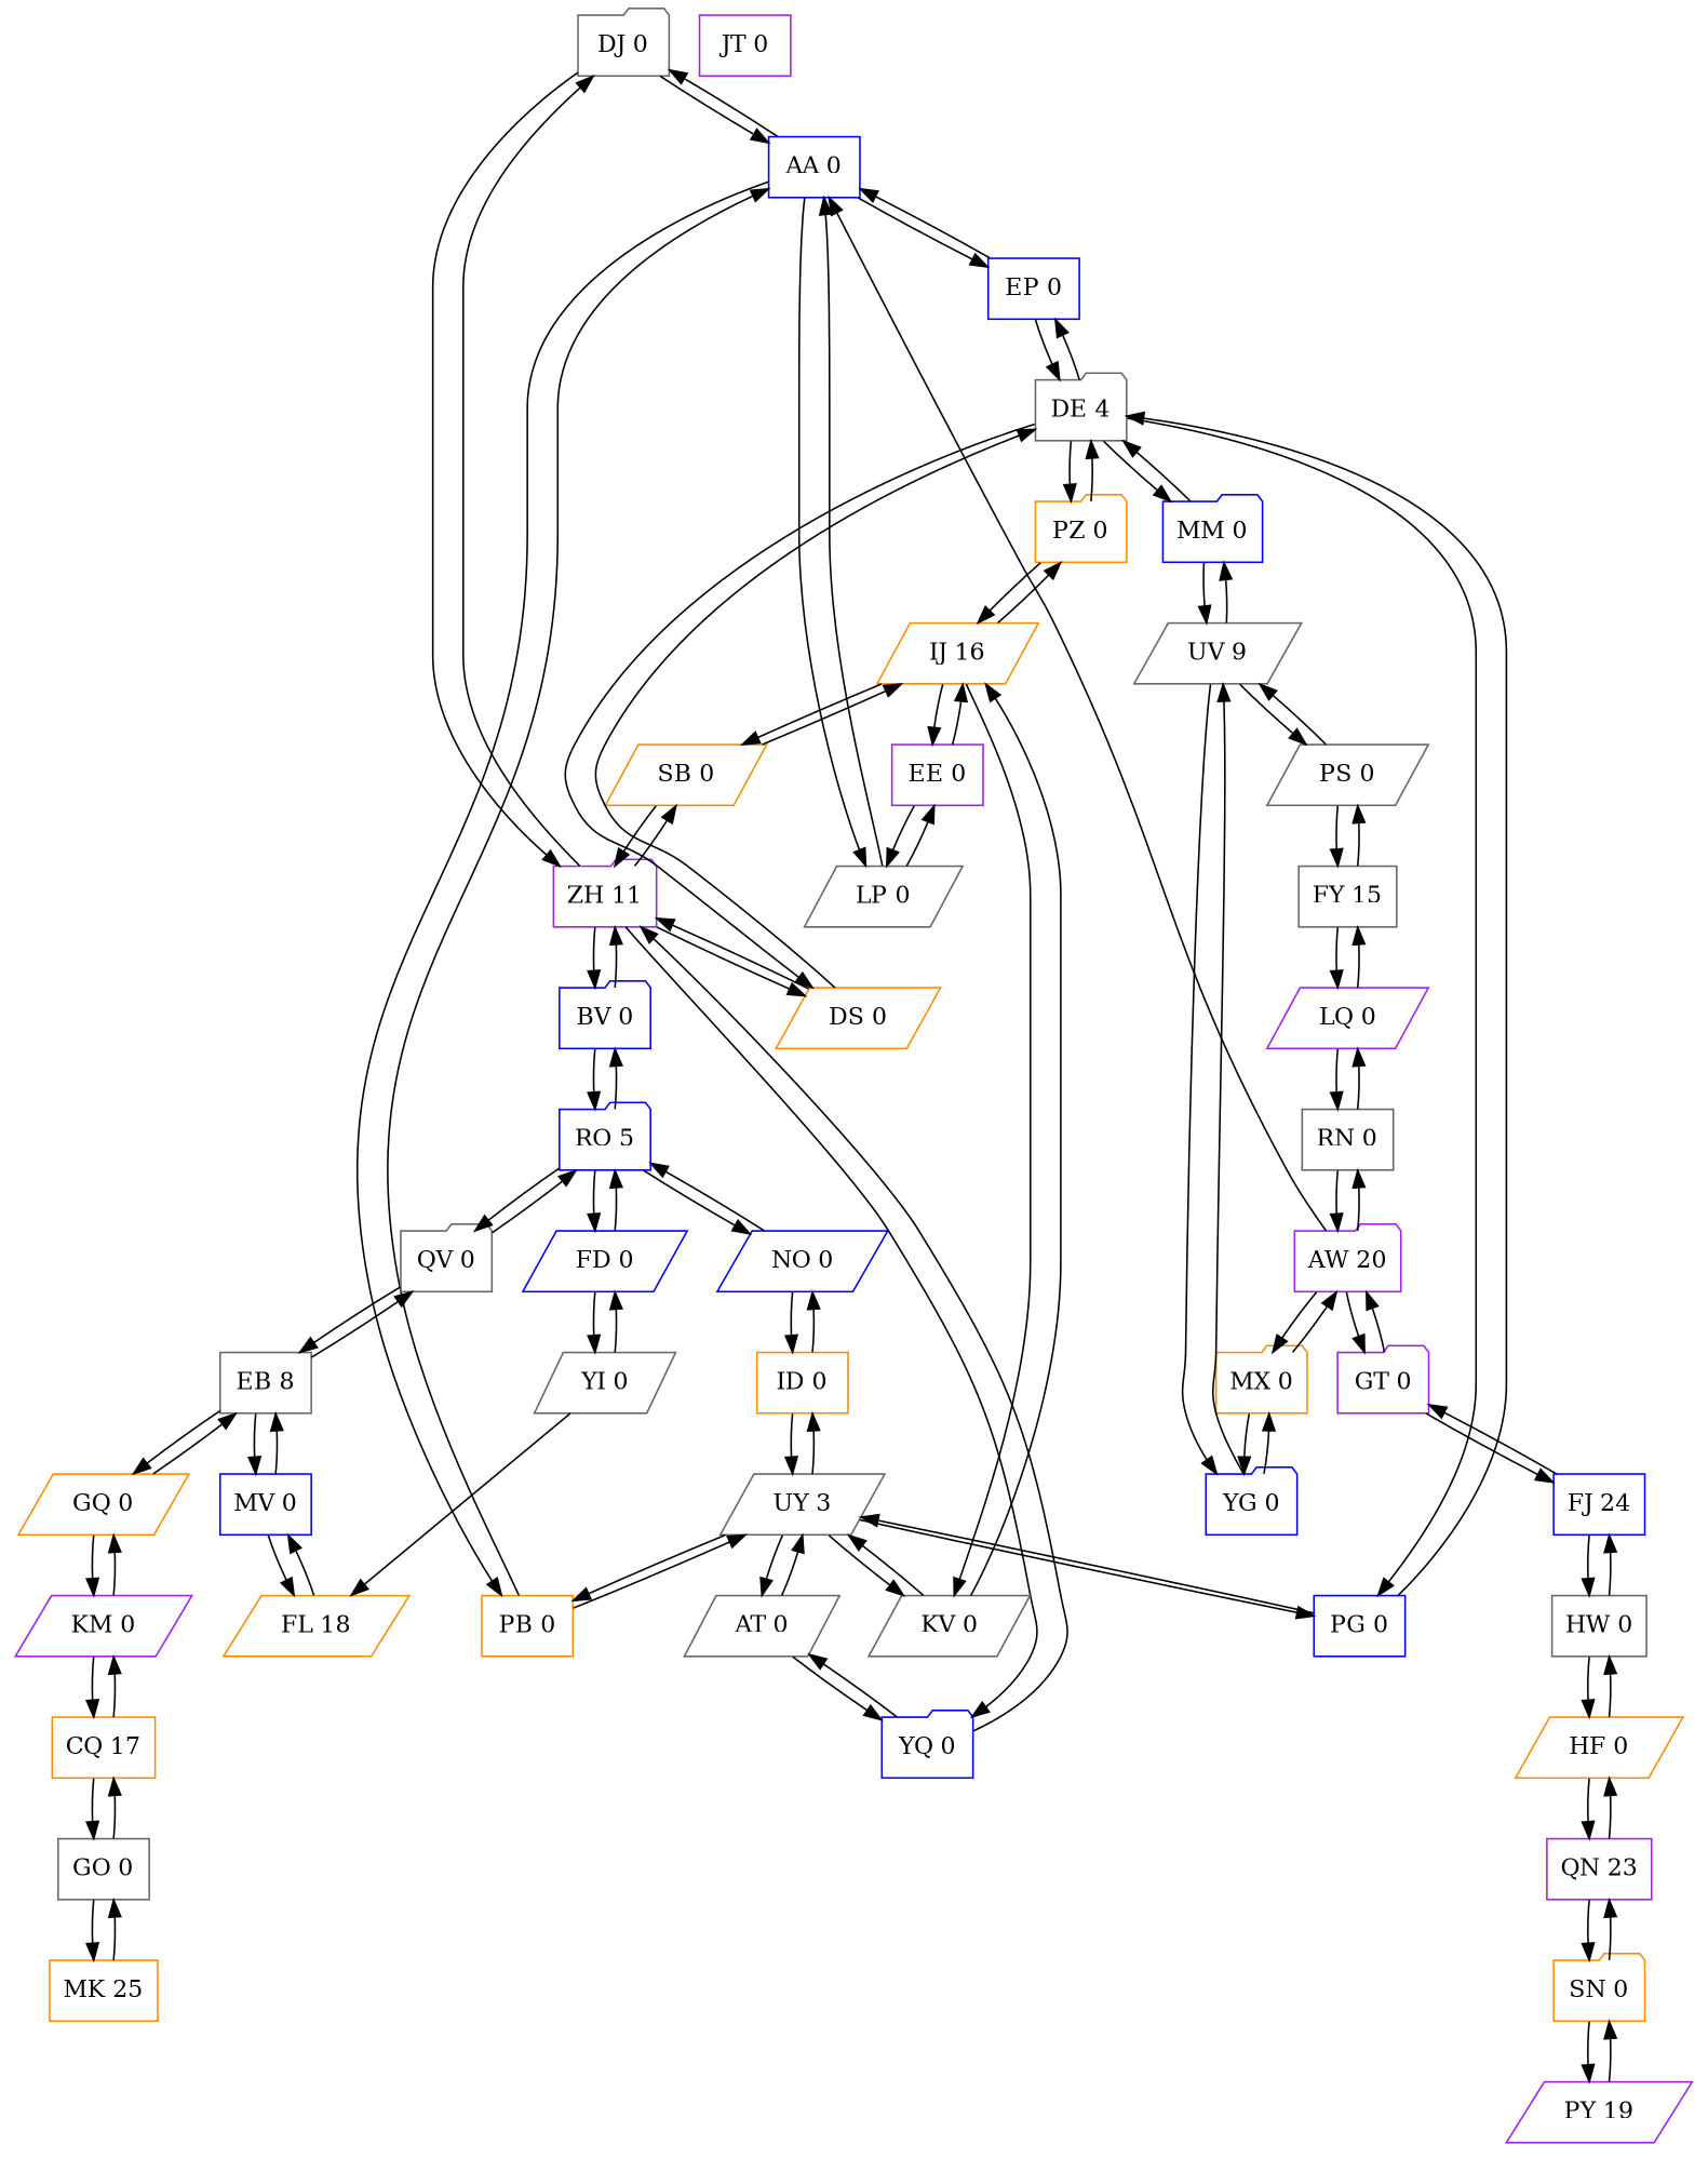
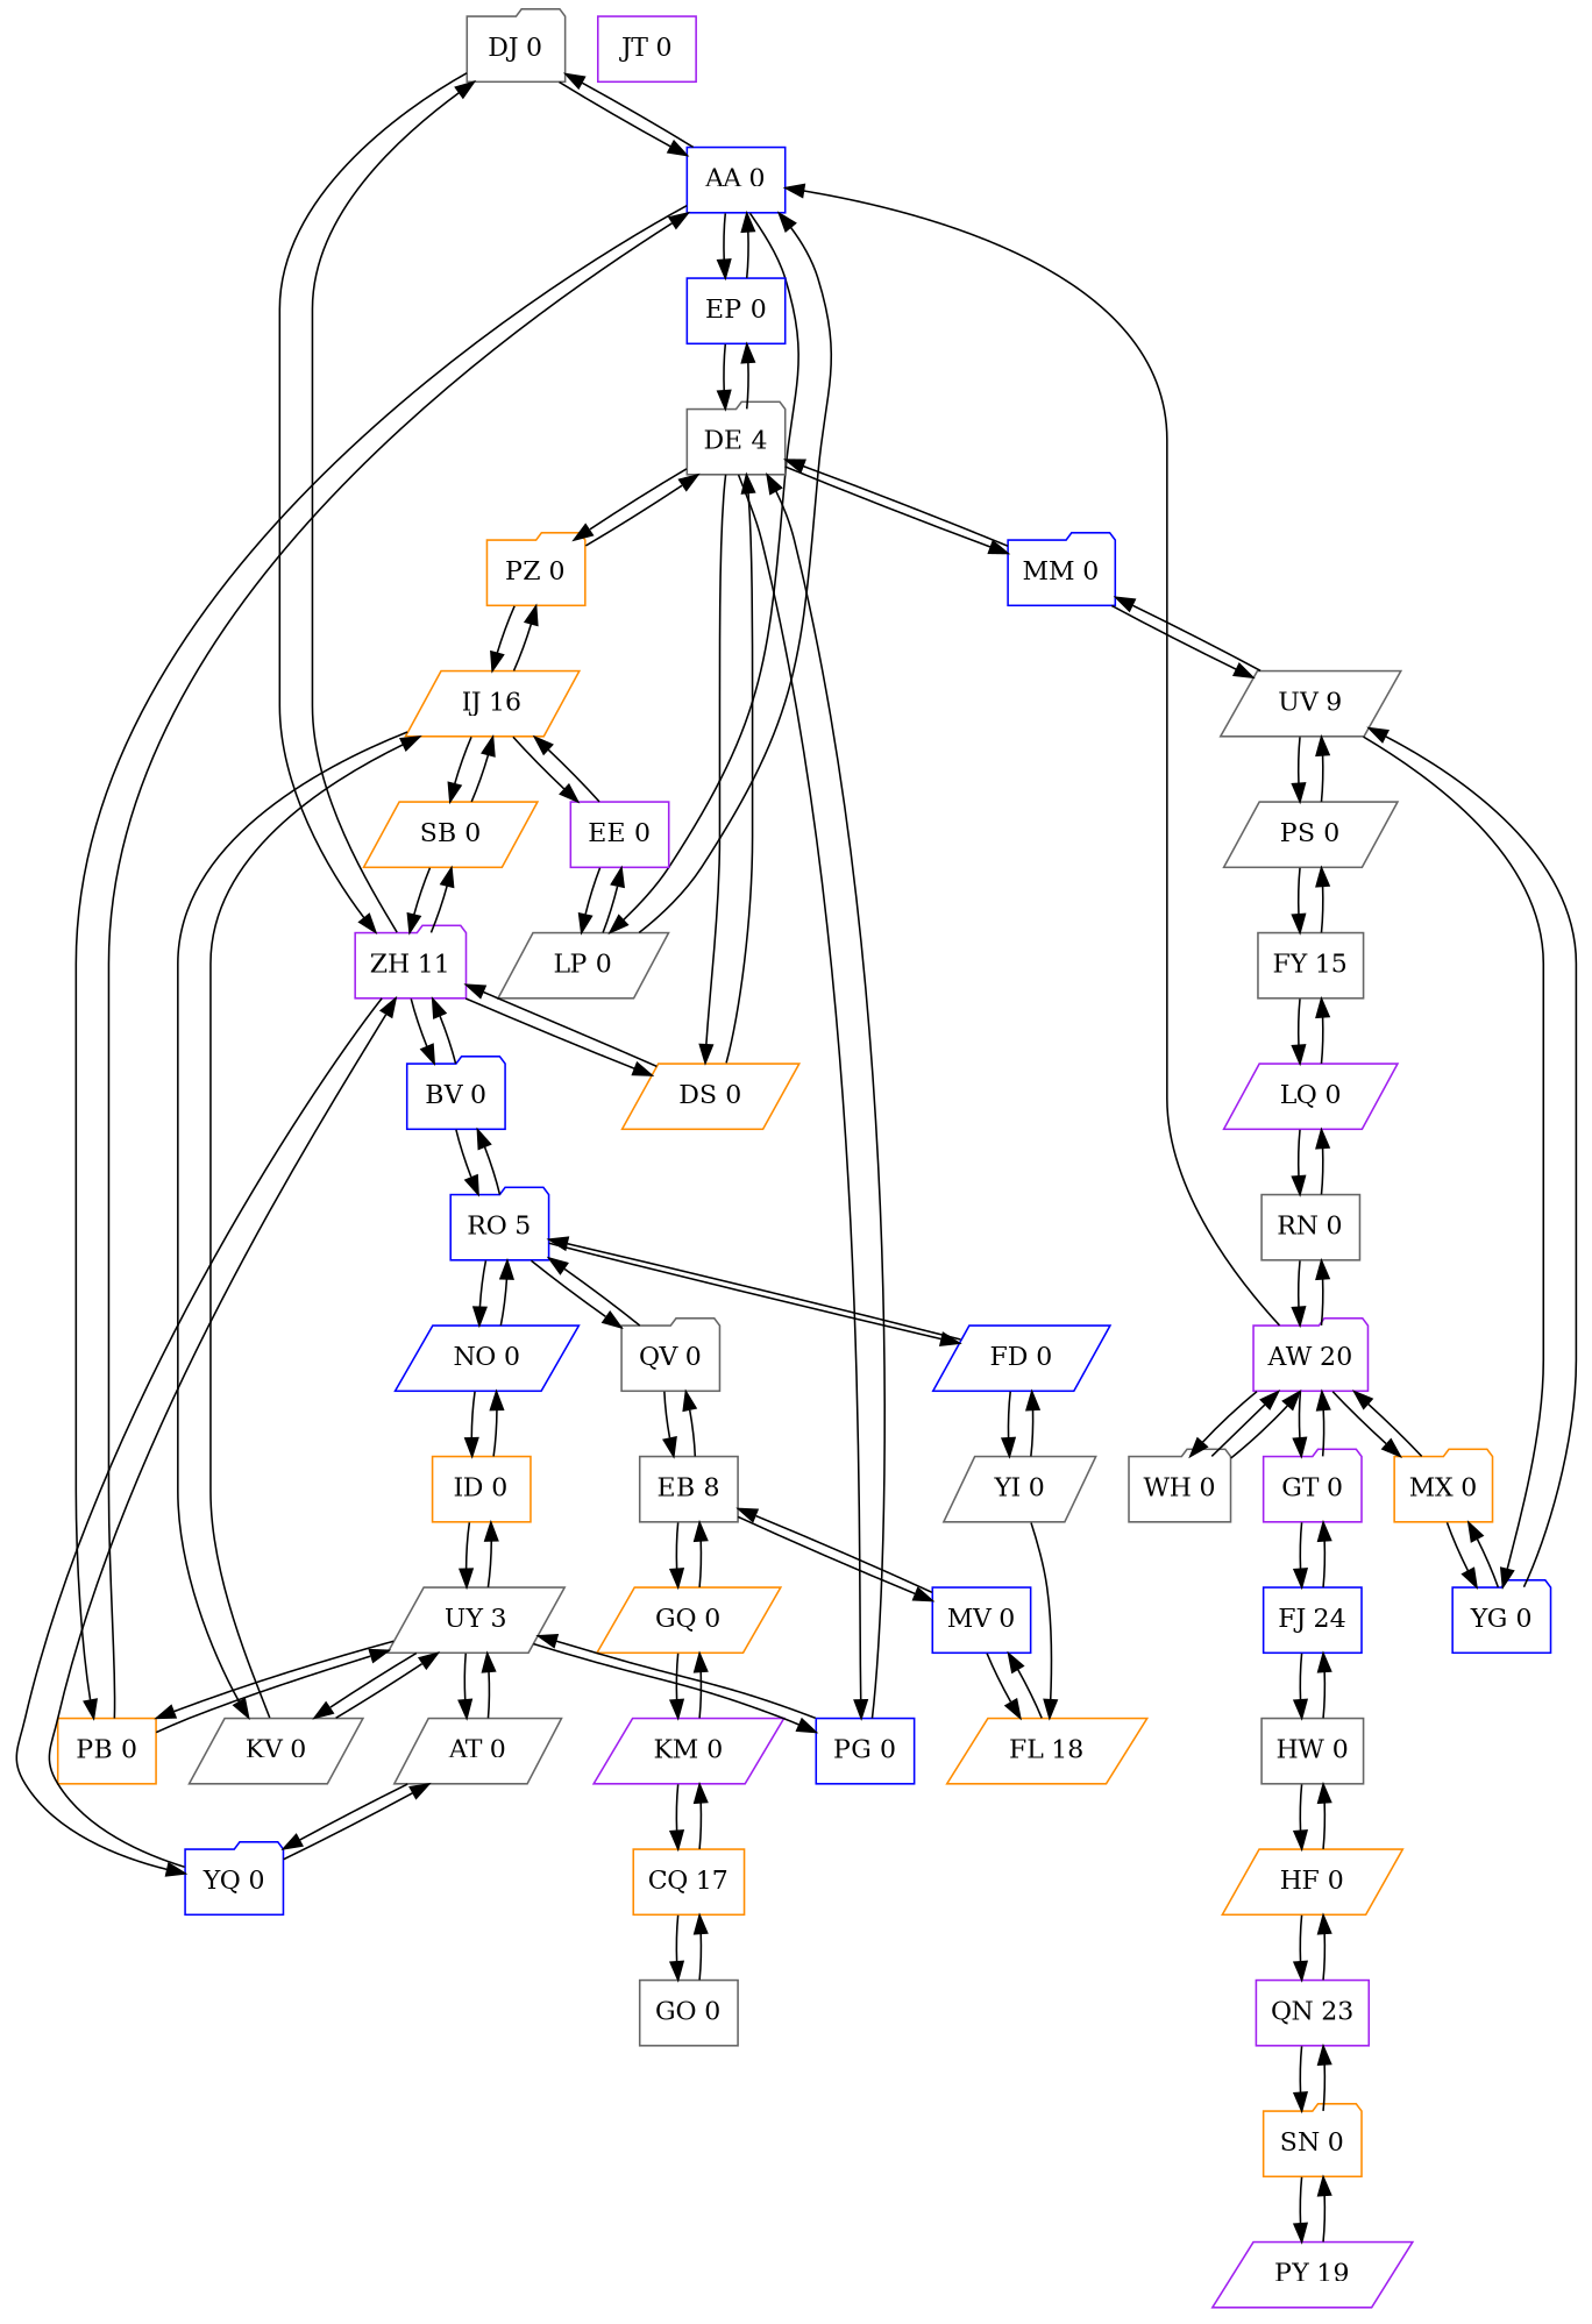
  digraph {
    node [color=gray40 shape=parallelogram]
    n1 [label="DJ 0" shape=folder]
    n2 [color=blue label="AA 0" shape=box]
    n3 [color=purple label="ZH 11" shape=folder]
    n4 [label="LP 0"]
    n5 [color=darkorange label="PB 0" shape=box]
    n6 [color=blue label="EP 0" shape=box]
    n7 [color=blue label="BV 0" shape=folder]
    n8 [color=blue label="YQ 0" shape=folder]
    n9 [color=darkorange label="DS 0"]
    n10 [color=darkorange label="SB 0"]
    n11 [color=purple label="EE 0" shape=box]
    n12 [color=darkorange label="IJ 16"]
    n13 [color=purple label="GT 0" shape=folder]
    n14 [color=purple label="AW 20" shape=folder]
    n15 [color=blue label="FJ 24" shape=box]
    n16 [label="RN 0" shape=box]
    n17 [color=darkorange label="MX 0" shape=folder]
+   n18 [label="WH 0" shape=folder]
    n19 [label="HW 0" shape=box]
    n20 [color=blue label="RO 5" shape=folder]
    n21 [label="QV 0" shape=folder]
    n22 [color=blue label="FD 0"]
    n23 [color=blue label="NO 0"]
    n24 [label="EB 8" shape=box]
    n25 [label="YI 0"]
    n26 [color=darkorange label="ID 0" shape=box]
    n27 [label="PS 0"]
    n28 [label="FY 15" shape=box]
    n29 [label="UV 9"]
    n30 [color=purple label="LQ 0"]
    n31 [color=blue label="YG 0" shape=folder]
    n32 [color=blue label="MM 0" shape=folder]
    n33 [color=blue label="MV 0" shape=box]
    n34 [color=darkorange label="GQ 0"]
    n35 [color=darkorange label="FL 18"]
    n36 [color=darkorange label="HF 0"]
    n37 [color=purple label="QN 23" shape=box]
    n38 [color=darkorange label="SN 0" shape=folder]
    n39 [color=purple label="PY 19"]
    n40 [label="AT 0"]
    n41 [label="UY 3"]
    n42 [color=blue label="PG 0" shape=box]
    n43 [label="KV 0"]
    n44 [label="DE 4" shape=folder]
    n45 [color=purple label="KM 0"]
    n46 [color=darkorange label="CQ 17" shape=box]
    n47 [label="GO 0" shape=box]
-   n48 [color=darkorange label="MK 25" shape=box]
    n49 [color=darkorange label="PZ 0" shape=folder]
    n50 [color=purple label="JT 0" shape=box]
    n1 -> n2
    n1 -> n3
    n2 -> n1
    n2 -> n4
    n2 -> n5
    n2 -> n6
    n3 -> n1
    n3 -> n7
    n3 -> n8
    n3 -> n9
    n3 -> n10
    n4 -> n2
    n4 -> n11
    n5 -> n2
    n5 -> n41
    n6 -> n2
    n6 -> n44
    n7 -> n3
    n7 -> n20
    n8 -> n3
    n8 -> n40
    n9 -> n3
    n9 -> n44
    n10 -> n3
    n10 -> n12
    n11 -> n4
    n11 -> n12
    n12 -> n10
    n12 -> n11
    n12 -> n43
    n12 -> n49
    n13 -> n14
    n13 -> n15
    n14 -> n2
    n14 -> n13
    n14 -> n16
    n14 -> n17
+   n14 -> n18
    n15 -> n13
    n15 -> n19
    n16 -> n14
    n16 -> n30
    n17 -> n14
    n17 -> n31
+   n18 -> n14
+   n18 -> n14
    n19 -> n15
    n19 -> n36
    n20 -> n7
    n20 -> n21
    n20 -> n22
    n20 -> n23
    n21 -> n20
    n21 -> n24
    n22 -> n20
    n22 -> n25
    n23 -> n20
    n23 -> n26
    n24 -> n21
    n24 -> n33
    n24 -> n34
    n25 -> n22
    n25 -> n35
    n26 -> n23
    n26 -> n41
    n27 -> n28
    n27 -> n29
    n28 -> n27
    n28 -> n30
    n29 -> n27
    n29 -> n31
    n29 -> n32
    n30 -> n16
    n30 -> n28
    n31 -> n17
    n31 -> n29
    n32 -> n29
    n32 -> n44
    n33 -> n24
    n33 -> n35
    n34 -> n24
    n34 -> n45
    n35 -> n33
    n36 -> n19
    n36 -> n37
    n37 -> n36
    n37 -> n38
    n38 -> n37
    n38 -> n39
    n39 -> n38
    n40 -> n8
    n40 -> n41
    n41 -> n5
    n41 -> n26
    n41 -> n40
    n41 -> n42
    n41 -> n43
    n42 -> n41
    n42 -> n44
    n43 -> n12
    n43 -> n41
    n44 -> n6
    n44 -> n9
    n44 -> n32
    n44 -> n42
    n44 -> n49
    n45 -> n34
    n45 -> n46
    n46 -> n45
    n46 -> n47
    n47 -> n46
-   n47 -> n48
-   n48 -> n47
    n49 -> n12
    n49 -> n44
  }
